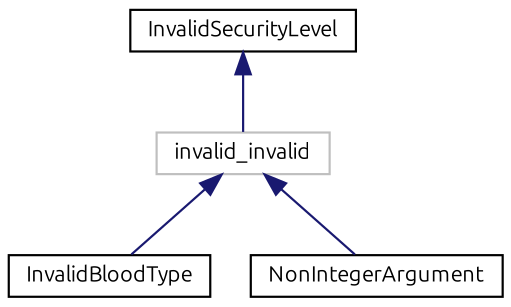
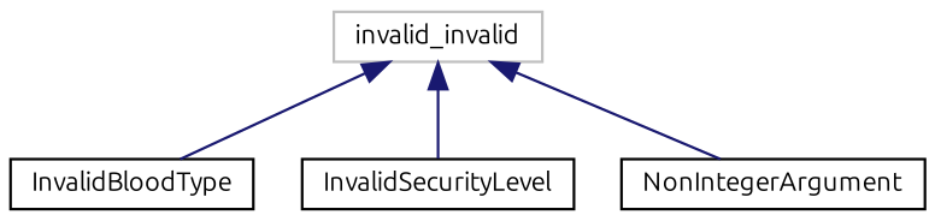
  digraph {
    fontname=Ubuntu
    rankdir=TB
    node [color=black fillcolor=white fontname=Ubuntu fontsize=10 shape=record style=filled]
    edge [color=midnightblue dir=back fontname=Ubuntu fontsize=10 labelfontname=Helvetica labelfontsize=10 style=solid]
    n1 [color=grey75 height=0.2 label=invalid_invalid width=0.4]
    n2 [height=0.2 label=InvalidBloodType width=0.4]
    n3 [height=0.2 label=InvalidSecurityLevel width=0.4]
    n4 [height=0.2 label=NonIntegerArgument width=0.4]
    n1 -> n2
-   n3 -> n1
+   n1 -> n3
    n1 -> n4
  }
